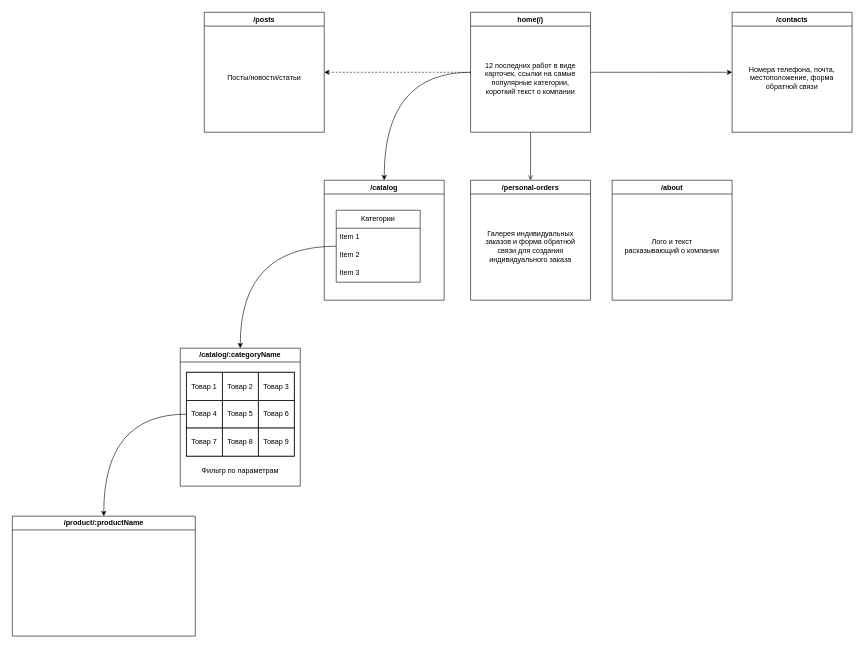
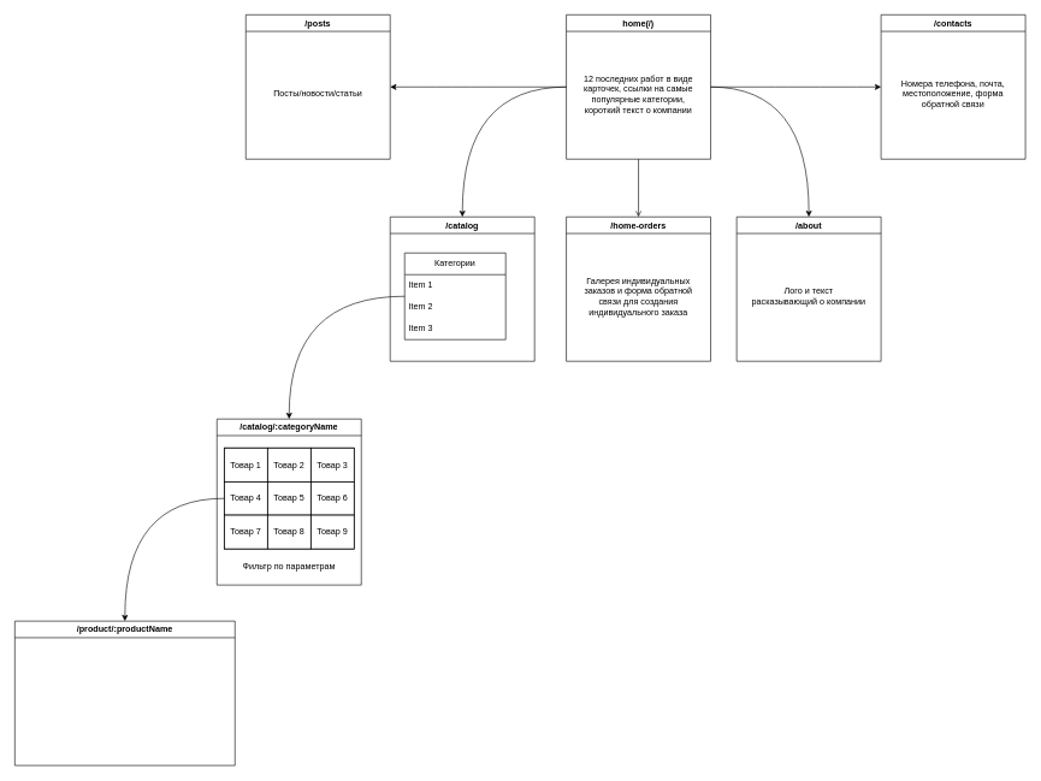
  <mxCell id="0" />
  <mxCell id="1" parent="0" />
  <mxCell id="2" style="edgeStyle=orthogonalEdgeStyle;orthogonalLoop=1;jettySize=auto;html=1;exitX=0;exitY=0.5;exitDx=0;exitDy=0;entryX=0.5;entryY=0;entryDx=0;entryDy=0;curved=1;" edge="1" parent="1" source="7" target="9"><mxGeometry relative="1" as="geometry" /></mxCell>
+ <mxCell id="3" style="edgeStyle=orthogonalEdgeStyle;orthogonalLoop=1;jettySize=auto;html=1;exitX=1;exitY=0.5;exitDx=0;exitDy=0;entryX=0.5;entryY=0;entryDx=0;entryDy=0;curved=1;" edge="1" parent="1" source="7" target="14"><mxGeometry relative="1" as="geometry" /></mxCell>
  <mxCell id="4" style="edgeStyle=orthogonalEdgeStyle;rounded=0;orthogonalLoop=1;jettySize=auto;html=1;exitX=0.5;exitY=1;exitDx=0;exitDy=0;endArrow=open;" edge="1" parent="1" source="7" target="36"><mxGeometry relative="1" as="geometry" /></mxCell>
- <mxCell id="5" style="edgeStyle=orthogonalEdgeStyle;orthogonalLoop=1;jettySize=auto;html=1;exitX=0;exitY=0.5;exitDx=0;exitDy=0;entryX=1;entryY=0.5;entryDx=0;entryDy=0;curved=1;dashed=1;" edge="1" parent="1" source="7" target="34"><mxGeometry relative="1" as="geometry" /></mxCell>
+ <mxCell id="5" style="edgeStyle=orthogonalEdgeStyle;orthogonalLoop=1;jettySize=auto;html=1;exitX=0;exitY=0.5;exitDx=0;exitDy=0;entryX=1;entryY=0.5;entryDx=0;entryDy=0;curved=1;" edge="1" parent="1" source="7" target="34"><mxGeometry relative="1" as="geometry" /></mxCell>
  <mxCell id="6" style="edgeStyle=orthogonalEdgeStyle;orthogonalLoop=1;jettySize=auto;html=1;exitX=1;exitY=0.5;exitDx=0;exitDy=0;entryX=0;entryY=0.5;entryDx=0;entryDy=0;curved=1;" edge="1" parent="1" source="7" target="38"><mxGeometry relative="1" as="geometry" /></mxCell>
  <mxCell id="7" value="home(/)" style="swimlane;whiteSpace=wrap;html=1;" vertex="1" parent="1"><mxGeometry x="784" y="20" width="200" height="200" as="geometry"><mxRectangle x="314" y="80" width="196" height="30" as="alternateBounds" /></mxGeometry></mxCell>
  <mxCell id="8" value="12 последних работ в виде карточек, ссылки на самые популярные категории, короткий текст о компании" style="text;html=1;strokeColor=none;fillColor=none;align=center;verticalAlign=middle;whiteSpace=wrap;rounded=0;" vertex="1" parent="7"><mxGeometry x="20" y="40" width="160" height="140" as="geometry" /></mxCell>
  <mxCell id="9" value="/catalog" style="swimlane;whiteSpace=wrap;html=1;" vertex="1" parent="1"><mxGeometry x="540" y="300" width="200" height="200" as="geometry"><mxRectangle x="70" y="360" width="200" height="30" as="alternateBounds" /></mxGeometry></mxCell>
  <mxCell id="10" value="Категории" style="swimlane;fontStyle=0;childLayout=stackLayout;horizontal=1;startSize=30;horizontalStack=0;resizeParent=1;resizeParentMax=0;resizeLast=0;collapsible=1;marginBottom=0;whiteSpace=wrap;html=1;" vertex="1" parent="9"><mxGeometry x="20" y="50" width="140" height="120" as="geometry"><mxRectangle x="20" y="50" width="100" height="30" as="alternateBounds" /></mxGeometry></mxCell>
  <mxCell id="11" value="Item 1" style="text;strokeColor=none;fillColor=none;align=left;verticalAlign=middle;spacingLeft=4;spacingRight=4;overflow=hidden;points=[[0,0.5],[1,0.5]];portConstraint=eastwest;rotatable=0;whiteSpace=wrap;html=1;" vertex="1" parent="10"><mxGeometry y="30" width="140" height="30" as="geometry" /></mxCell>
  <mxCell id="12" value="Item 2" style="text;strokeColor=none;fillColor=none;align=left;verticalAlign=middle;spacingLeft=4;spacingRight=4;overflow=hidden;points=[[0,0.5],[1,0.5]];portConstraint=eastwest;rotatable=0;whiteSpace=wrap;html=1;" vertex="1" parent="10"><mxGeometry y="60" width="140" height="30" as="geometry" /></mxCell>
  <mxCell id="13" value="Item 3" style="text;strokeColor=none;fillColor=none;align=left;verticalAlign=middle;spacingLeft=4;spacingRight=4;overflow=hidden;points=[[0,0.5],[1,0.5]];portConstraint=eastwest;rotatable=0;whiteSpace=wrap;html=1;" vertex="1" parent="10"><mxGeometry y="90" width="140" height="30" as="geometry" /></mxCell>
  <mxCell id="14" value="/about" style="swimlane;whiteSpace=wrap;html=1;" vertex="1" parent="1"><mxGeometry x="1020" y="300" width="200" height="200" as="geometry"><mxRectangle x="550" y="360" width="200" height="30" as="alternateBounds" /></mxGeometry></mxCell>
  <mxCell id="15" value="Лого и текст расказывающий о компании" style="text;html=1;strokeColor=none;fillColor=none;align=center;verticalAlign=middle;whiteSpace=wrap;rounded=0;" vertex="1" parent="14"><mxGeometry x="20" y="40" width="160" height="140" as="geometry" /></mxCell>
  <mxCell id="16" value="/catalog/:categoryName" style="swimlane;whiteSpace=wrap;html=1;" vertex="1" parent="1"><mxGeometry x="300" y="580" width="200" height="230" as="geometry"><mxRectangle x="-170" y="640" width="200" height="30" as="alternateBounds" /></mxGeometry></mxCell>
  <mxCell id="17" value="" style="childLayout=tableLayout;recursiveResize=0;shadow=0;fillColor=none;" vertex="1" parent="16"><mxGeometry x="10" y="40" width="180" height="140" as="geometry" /></mxCell>
  <mxCell id="18" value="" style="shape=tableRow;horizontal=0;startSize=0;swimlaneHead=0;swimlaneBody=0;top=0;left=0;bottom=0;right=0;dropTarget=0;collapsible=0;recursiveResize=0;expand=0;fontStyle=0;fillColor=none;strokeColor=inherit;" vertex="1" parent="17"><mxGeometry width="180" height="47" as="geometry" /></mxCell>
  <mxCell id="19" value="Товар 1" style="connectable=0;recursiveResize=0;strokeColor=inherit;fillColor=none;align=center;whiteSpace=wrap;html=1;" vertex="1" parent="18"><mxGeometry width="60" height="47" as="geometry"><mxRectangle width="60" height="47" as="alternateBounds" /></mxGeometry></mxCell>
  <mxCell id="20" value="Товар 2" style="connectable=0;recursiveResize=0;strokeColor=inherit;fillColor=none;align=center;whiteSpace=wrap;html=1;" vertex="1" parent="18"><mxGeometry x="60" width="60" height="47" as="geometry"><mxRectangle width="60" height="47" as="alternateBounds" /></mxGeometry></mxCell>
  <mxCell id="21" value="Товар 3" style="connectable=0;recursiveResize=0;strokeColor=inherit;fillColor=none;align=center;whiteSpace=wrap;html=1;" vertex="1" parent="18"><mxGeometry x="120" width="60" height="47" as="geometry"><mxRectangle width="60" height="47" as="alternateBounds" /></mxGeometry></mxCell>
  <mxCell id="22" style="shape=tableRow;horizontal=0;startSize=0;swimlaneHead=0;swimlaneBody=0;top=0;left=0;bottom=0;right=0;dropTarget=0;collapsible=0;recursiveResize=0;expand=0;fontStyle=0;fillColor=none;strokeColor=inherit;" vertex="1" parent="17"><mxGeometry y="47" width="180" height="46" as="geometry" /></mxCell>
  <mxCell id="23" value="Товар 4" style="connectable=0;recursiveResize=0;strokeColor=inherit;fillColor=none;align=center;whiteSpace=wrap;html=1;" vertex="1" parent="22"><mxGeometry width="60" height="46" as="geometry"><mxRectangle width="60" height="46" as="alternateBounds" /></mxGeometry></mxCell>
  <mxCell id="24" value="Товар 5" style="connectable=0;recursiveResize=0;strokeColor=inherit;fillColor=none;align=center;whiteSpace=wrap;html=1;" vertex="1" parent="22"><mxGeometry x="60" width="60" height="46" as="geometry"><mxRectangle width="60" height="46" as="alternateBounds" /></mxGeometry></mxCell>
  <mxCell id="25" value="Товар 6" style="connectable=0;recursiveResize=0;strokeColor=inherit;fillColor=none;align=center;whiteSpace=wrap;html=1;" vertex="1" parent="22"><mxGeometry x="120" width="60" height="46" as="geometry"><mxRectangle width="60" height="46" as="alternateBounds" /></mxGeometry></mxCell>
  <mxCell id="26" style="shape=tableRow;horizontal=0;startSize=0;swimlaneHead=0;swimlaneBody=0;top=0;left=0;bottom=0;right=0;dropTarget=0;collapsible=0;recursiveResize=0;expand=0;fontStyle=0;fillColor=none;strokeColor=inherit;" vertex="1" parent="17"><mxGeometry y="93" width="180" height="47" as="geometry" /></mxCell>
  <mxCell id="27" value="Товар 7" style="connectable=0;recursiveResize=0;strokeColor=inherit;fillColor=none;align=center;whiteSpace=wrap;html=1;" vertex="1" parent="26"><mxGeometry width="60" height="47" as="geometry"><mxRectangle width="60" height="47" as="alternateBounds" /></mxGeometry></mxCell>
  <mxCell id="28" value="Товар 8" style="connectable=0;recursiveResize=0;strokeColor=inherit;fillColor=none;align=center;whiteSpace=wrap;html=1;" vertex="1" parent="26"><mxGeometry x="60" width="60" height="47" as="geometry"><mxRectangle width="60" height="47" as="alternateBounds" /></mxGeometry></mxCell>
  <mxCell id="29" value="Товар 9" style="connectable=0;recursiveResize=0;strokeColor=inherit;fillColor=none;align=center;whiteSpace=wrap;html=1;" vertex="1" parent="26"><mxGeometry x="120" width="60" height="47" as="geometry"><mxRectangle width="60" height="47" as="alternateBounds" /></mxGeometry></mxCell>
  <mxCell id="30" value="Фильтр по параметрам" style="text;html=1;strokeColor=none;fillColor=none;align=center;verticalAlign=middle;whiteSpace=wrap;rounded=0;" vertex="1" parent="16"><mxGeometry x="20" y="190" width="160" height="30" as="geometry" /></mxCell>
  <mxCell id="31" style="edgeStyle=orthogonalEdgeStyle;orthogonalLoop=1;jettySize=auto;html=1;exitX=0;exitY=0.5;exitDx=0;exitDy=0;entryX=0.5;entryY=0;entryDx=0;entryDy=0;curved=1;" edge="1" parent="1" source="10" target="16"><mxGeometry relative="1" as="geometry" /></mxCell>
  <mxCell id="32" value="/product/:productName" style="swimlane;whiteSpace=wrap;html=1;" vertex="1" parent="1"><mxGeometry x="20" y="860" width="305" height="200" as="geometry" /></mxCell>
  <mxCell id="33" style="edgeStyle=orthogonalEdgeStyle;orthogonalLoop=1;jettySize=auto;html=1;exitX=0;exitY=0.5;exitDx=0;exitDy=0;entryX=0.5;entryY=0;entryDx=0;entryDy=0;curved=1;" edge="1" parent="1" source="22" target="32"><mxGeometry relative="1" as="geometry" /></mxCell>
  <mxCell id="34" value="/posts" style="swimlane;whiteSpace=wrap;html=1;" vertex="1" parent="1"><mxGeometry x="340" y="20" width="200" height="200" as="geometry" /></mxCell>
  <mxCell id="35" value="Посты/новости/статьи" style="text;html=1;strokeColor=none;fillColor=none;align=center;verticalAlign=middle;whiteSpace=wrap;rounded=0;" vertex="1" parent="34"><mxGeometry x="20" y="40" width="160" height="140" as="geometry" /></mxCell>
- <mxCell id="36" value="/personal-orders" style="swimlane;whiteSpace=wrap;html=1;" vertex="1" parent="1"><mxGeometry x="784" y="300" width="200" height="200" as="geometry" /></mxCell>
+ <mxCell id="36" value="/home-orders" style="swimlane;whiteSpace=wrap;html=1;" vertex="1" parent="1"><mxGeometry x="784" y="300" width="200" height="200" as="geometry" /></mxCell>
  <mxCell id="37" value="Галерея индивидуальных заказов и форма обратной связи для создания индивидуального заказа" style="text;html=1;strokeColor=none;fillColor=none;align=center;verticalAlign=middle;whiteSpace=wrap;rounded=0;" vertex="1" parent="36"><mxGeometry x="10" y="40" width="180" height="140" as="geometry" /></mxCell>
  <mxCell id="38" value="/contacts" style="swimlane;whiteSpace=wrap;html=1;" vertex="1" parent="1"><mxGeometry x="1220" y="20" width="200" height="200" as="geometry"><mxRectangle x="750" y="80" width="196" height="30" as="alternateBounds" /></mxGeometry></mxCell>
  <mxCell id="39" value="Номера телефона, почта, местоположение, форма обратной связи" style="text;html=1;strokeColor=none;fillColor=none;align=center;verticalAlign=middle;whiteSpace=wrap;rounded=0;" vertex="1" parent="38"><mxGeometry x="20" y="40" width="160" height="140" as="geometry" /></mxCell>
